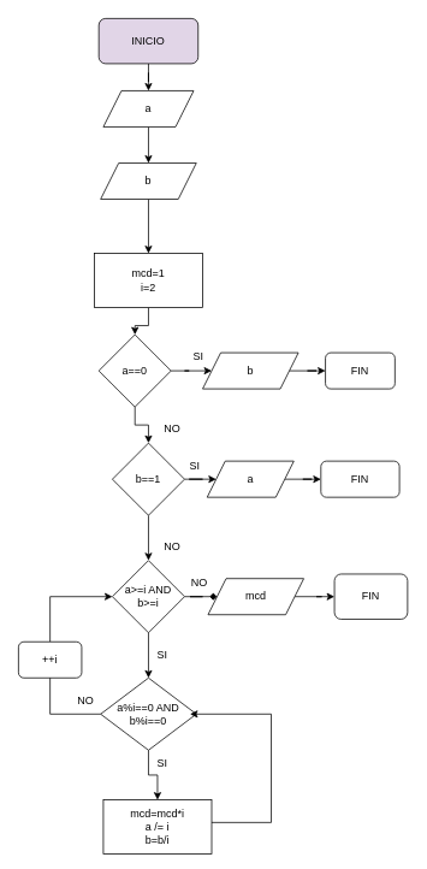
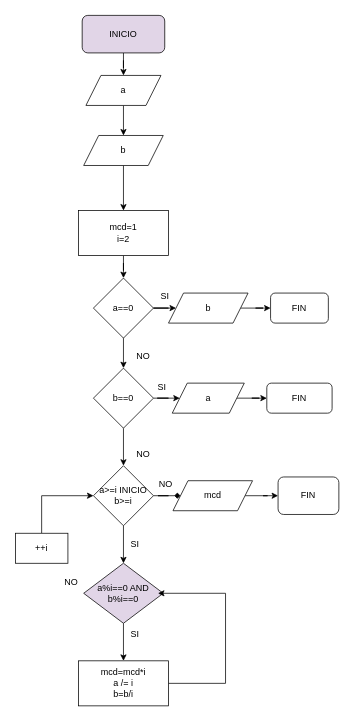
  <mxCell id="0" />
  <mxCell id="1" parent="0" />
  <mxCell id="2" value="" style="edgeStyle=orthogonalEdgeStyle;rounded=0;orthogonalLoop=1;jettySize=auto;html=1;" edge="1" parent="1" source="3" target="5"><mxGeometry relative="1" as="geometry" /></mxCell>
  <mxCell id="3" value="INICIO" style="rounded=1;whiteSpace=wrap;html=1;fillColor=#e1d5e7;" vertex="1" parent="1"><mxGeometry x="109" y="20" width="110" height="50" as="geometry" /></mxCell>
  <mxCell id="4" value="" style="edgeStyle=orthogonalEdgeStyle;rounded=0;orthogonalLoop=1;jettySize=auto;html=1;" edge="1" parent="1" source="5" target="7"><mxGeometry relative="1" as="geometry" /></mxCell>
  <mxCell id="5" value="a" style="shape=parallelogram;perimeter=parallelogramPerimeter;whiteSpace=wrap;html=1;fixedSize=1;" vertex="1" parent="1"><mxGeometry x="114" y="100" width="100" height="40" as="geometry" /></mxCell>
  <mxCell id="6" value="" style="edgeStyle=orthogonalEdgeStyle;rounded=0;orthogonalLoop=1;jettySize=auto;html=1;" edge="1" parent="1" source="7" target="9"><mxGeometry relative="1" as="geometry" /></mxCell>
  <mxCell id="7" value="b" style="shape=parallelogram;perimeter=parallelogramPerimeter;whiteSpace=wrap;html=1;fixedSize=1;" vertex="1" parent="1"><mxGeometry x="111" y="180" width="106" height="40" as="geometry" /></mxCell>
  <mxCell id="8" value="" style="edgeStyle=orthogonalEdgeStyle;rounded=0;orthogonalLoop=1;jettySize=auto;html=1;" edge="1" parent="1" source="9" target="12"><mxGeometry relative="1" as="geometry" /></mxCell>
  <mxCell id="9" value="mcd=1&lt;div&gt;i=2&lt;/div&gt;" style="whiteSpace=wrap;html=1;" vertex="1" parent="1"><mxGeometry x="104" y="280" width="120" height="60" as="geometry" /></mxCell>
  <mxCell id="10" value="" style="edgeStyle=orthogonalEdgeStyle;rounded=0;orthogonalLoop=1;jettySize=auto;html=1;" edge="1" parent="1" source="12" target="14"><mxGeometry relative="1" as="geometry" /></mxCell>
  <mxCell id="11" value="" style="edgeStyle=orthogonalEdgeStyle;rounded=0;orthogonalLoop=1;jettySize=auto;html=1;" edge="1" parent="1" source="12" target="18"><mxGeometry relative="1" as="geometry" /></mxCell>
- <mxCell id="12" value="a==0" style="rhombus;whiteSpace=wrap;html=1;" vertex="1" parent="1"><mxGeometry x="109" y="370" width="80" height="80" as="geometry" /></mxCell>
+ <mxCell id="12" value="a==0" style="rhombus;whiteSpace=wrap;html=1;" vertex="1" parent="1"><mxGeometry x="124" y="370" width="80" height="80" as="geometry" /></mxCell>
  <mxCell id="13" value="" style="edgeStyle=orthogonalEdgeStyle;rounded=0;orthogonalLoop=1;jettySize=auto;html=1;" edge="1" parent="1" source="14" target="15"><mxGeometry relative="1" as="geometry" /></mxCell>
  <mxCell id="14" value="b" style="shape=parallelogram;perimeter=parallelogramPerimeter;whiteSpace=wrap;html=1;fixedSize=1;" vertex="1" parent="1"><mxGeometry x="224" y="390" width="106" height="40" as="geometry" /></mxCell>
  <mxCell id="15" value="FIN" style="rounded=1;whiteSpace=wrap;html=1;" vertex="1" parent="1"><mxGeometry x="360" y="390" width="77" height="40" as="geometry" /></mxCell>
  <mxCell id="16" value="" style="edgeStyle=orthogonalEdgeStyle;rounded=0;orthogonalLoop=1;jettySize=auto;html=1;" edge="1" parent="1" source="18" target="20"><mxGeometry relative="1" as="geometry" /></mxCell>
  <mxCell id="17" value="" style="edgeStyle=orthogonalEdgeStyle;rounded=0;orthogonalLoop=1;jettySize=auto;html=1;" edge="1" parent="1" source="18" target="24"><mxGeometry relative="1" as="geometry" /></mxCell>
- <mxCell id="18" value="b==1" style="rhombus;whiteSpace=wrap;html=1;" vertex="1" parent="1"><mxGeometry x="124" y="490" width="80" height="80" as="geometry" /></mxCell>
+ <mxCell id="18" value="b==0" style="rhombus;whiteSpace=wrap;html=1;" vertex="1" parent="1"><mxGeometry x="124" y="490" width="80" height="80" as="geometry" /></mxCell>
  <mxCell id="19" value="" style="edgeStyle=orthogonalEdgeStyle;rounded=0;orthogonalLoop=1;jettySize=auto;html=1;" edge="1" parent="1" source="20" target="21"><mxGeometry relative="1" as="geometry" /></mxCell>
  <mxCell id="20" value="a" style="shape=parallelogram;perimeter=parallelogramPerimeter;whiteSpace=wrap;html=1;fixedSize=1;" vertex="1" parent="1"><mxGeometry x="229" y="510" width="96" height="40" as="geometry" /></mxCell>
  <mxCell id="21" value="FIN" style="rounded=1;whiteSpace=wrap;html=1;" vertex="1" parent="1"><mxGeometry x="355" y="510" width="87" height="40" as="geometry" /></mxCell>
  <mxCell id="22" value="" style="edgeStyle=orthogonalEdgeStyle;rounded=0;orthogonalLoop=1;jettySize=auto;html=1;endArrow=diamond;" edge="1" parent="1" source="24" target="26"><mxGeometry relative="1" as="geometry" /></mxCell>
  <mxCell id="23" value="" style="edgeStyle=orthogonalEdgeStyle;rounded=0;orthogonalLoop=1;jettySize=auto;html=1;" edge="1" parent="1" source="24" target="29"><mxGeometry relative="1" as="geometry" /></mxCell>
- <mxCell id="24" value="a&amp;gt;=i AND b&amp;gt;=i" style="rhombus;whiteSpace=wrap;html=1;" vertex="1" parent="1"><mxGeometry x="124" y="620" width="80" height="80" as="geometry" /></mxCell>
+ <mxCell id="24" value="a&amp;gt;=i INICIO b&amp;gt;=i" style="rhombus;whiteSpace=wrap;html=1;" vertex="1" parent="1"><mxGeometry x="124" y="620" width="80" height="80" as="geometry" /></mxCell>
  <mxCell id="25" value="" style="edgeStyle=orthogonalEdgeStyle;rounded=0;orthogonalLoop=1;jettySize=auto;html=1;" edge="1" parent="1" source="26" target="27"><mxGeometry relative="1" as="geometry" /></mxCell>
  <mxCell id="26" value="mcd" style="shape=parallelogram;perimeter=parallelogramPerimeter;whiteSpace=wrap;html=1;fixedSize=1;" vertex="1" parent="1"><mxGeometry x="230" y="640" width="106" height="40" as="geometry" /></mxCell>
  <mxCell id="27" value="FIN" style="rounded=1;whiteSpace=wrap;html=1;" vertex="1" parent="1"><mxGeometry x="370" y="635" width="81" height="50" as="geometry" /></mxCell>
  <mxCell id="28" value="" style="edgeStyle=orthogonalEdgeStyle;rounded=0;orthogonalLoop=1;jettySize=auto;html=1;" edge="1" parent="1" source="29" target="31"><mxGeometry relative="1" as="geometry" /></mxCell>
- <mxCell id="29" value="a%i==0 AND b%i==0" style="rhombus;whiteSpace=wrap;html=1;" vertex="1" parent="1"><mxGeometry x="111" y="750" width="106" height="80" as="geometry" /></mxCell>
+ <mxCell id="29" value="a%i==0 AND b%i==0" style="rhombus;whiteSpace=wrap;html=1;fillColor=#e1d5e7;" vertex="1" parent="1"><mxGeometry x="111" y="750" width="106" height="80" as="geometry" /></mxCell>
  <mxCell id="30" value="" style="edgeStyle=orthogonalEdgeStyle;rounded=0;orthogonalLoop=1;jettySize=auto;html=1;" edge="1" parent="1" source="31"><mxGeometry relative="1" as="geometry"><mxPoint x="210" y="790" as="targetPoint" /><Array as="points"><mxPoint x="300" y="910" /><mxPoint x="300" y="790" /><mxPoint x="214" y="790" /></Array></mxGeometry></mxCell>
- <mxCell id="31" value="mcd=mcd*i&lt;div&gt;a /= i&lt;/div&gt;&lt;div&gt;b=b/i&lt;/div&gt;" style="whiteSpace=wrap;html=1;" vertex="1" parent="1"><mxGeometry x="114" y="885" width="120" height="60" as="geometry" /></mxCell>
+ <mxCell id="31" value="mcd=mcd*i&lt;div&gt;a /= i&lt;/div&gt;&lt;div&gt;b=b/i&lt;/div&gt;" style="whiteSpace=wrap;html=1;" vertex="1" parent="1"><mxGeometry x="104" y="880" width="120" height="60" as="geometry" /></mxCell>
  <mxCell id="32" value="" style="edgeStyle=orthogonalEdgeStyle;rounded=0;orthogonalLoop=1;jettySize=auto;html=1;entryX=0;entryY=0.5;entryDx=0;entryDy=0;" edge="1" parent="1" source="33" target="24"><mxGeometry relative="1" as="geometry"><mxPoint x="55" y="650" as="targetPoint" /><Array as="points"><mxPoint x="55" y="660" /></Array></mxGeometry></mxCell>
- <mxCell id="33" value="++i" style="whiteSpace=wrap;html=1;rounded=1;" vertex="1" parent="1"><mxGeometry x="20" y="710" width="70" height="40" as="geometry" /></mxCell>
- <mxCell id="34" value="" style="endArrow=none;html=1;rounded=0;entryX=0.5;entryY=1;entryDx=0;entryDy=0;" edge="1" parent="1" source="29" target="33"><mxGeometry width="50" height="50" relative="1" as="geometry"><mxPoint x="55" y="790" as="sourcePoint" /><mxPoint x="70" y="780" as="targetPoint" /><Array as="points"><mxPoint x="55" y="790" /></Array></mxGeometry></mxCell>
+ <mxCell id="33" value="++i" style="rounded=0;whiteSpace=wrap;html=1;" vertex="1" parent="1"><mxGeometry x="20" y="710" width="70" height="40" as="geometry" /></mxCell>
  <mxCell id="35" value="SI" style="text;html=1;align=center;verticalAlign=middle;resizable=0;points=[];autosize=1;strokeColor=none;fillColor=none;" vertex="1" parent="1"><mxGeometry x="204" y="380" width="30" height="30" as="geometry" /></mxCell>
  <mxCell id="36" value="SI" style="text;html=1;align=center;verticalAlign=middle;resizable=0;points=[];autosize=1;strokeColor=none;fillColor=none;" vertex="1" parent="1"><mxGeometry x="200" y="500" width="30" height="30" as="geometry" /></mxCell>
  <mxCell id="37" value="SI" style="text;html=1;align=center;verticalAlign=middle;resizable=0;points=[];autosize=1;strokeColor=none;fillColor=none;" vertex="1" parent="1"><mxGeometry x="164" y="710" width="30" height="30" as="geometry" /></mxCell>
  <mxCell id="38" value="SI" style="text;html=1;align=center;verticalAlign=middle;resizable=0;points=[];autosize=1;strokeColor=none;fillColor=none;" vertex="1" parent="1"><mxGeometry x="164" y="830" width="30" height="30" as="geometry" /></mxCell>
  <mxCell id="39" value="NO" style="text;html=1;align=center;verticalAlign=middle;resizable=0;points=[];autosize=1;strokeColor=none;fillColor=none;" vertex="1" parent="1"><mxGeometry x="74" y="760" width="40" height="30" as="geometry" /></mxCell>
  <mxCell id="40" value="NO" style="text;html=1;align=center;verticalAlign=middle;resizable=0;points=[];autosize=1;strokeColor=none;fillColor=none;" vertex="1" parent="1"><mxGeometry x="200" y="630" width="40" height="30" as="geometry" /></mxCell>
  <mxCell id="41" value="NO" style="text;html=1;align=center;verticalAlign=middle;resizable=0;points=[];autosize=1;strokeColor=none;fillColor=none;" vertex="1" parent="1"><mxGeometry x="170" y="590" width="40" height="30" as="geometry" /></mxCell>
  <mxCell id="42" value="NO" style="text;html=1;align=center;verticalAlign=middle;resizable=0;points=[];autosize=1;strokeColor=none;fillColor=none;" vertex="1" parent="1"><mxGeometry x="170" y="460" width="40" height="30" as="geometry" /></mxCell>
